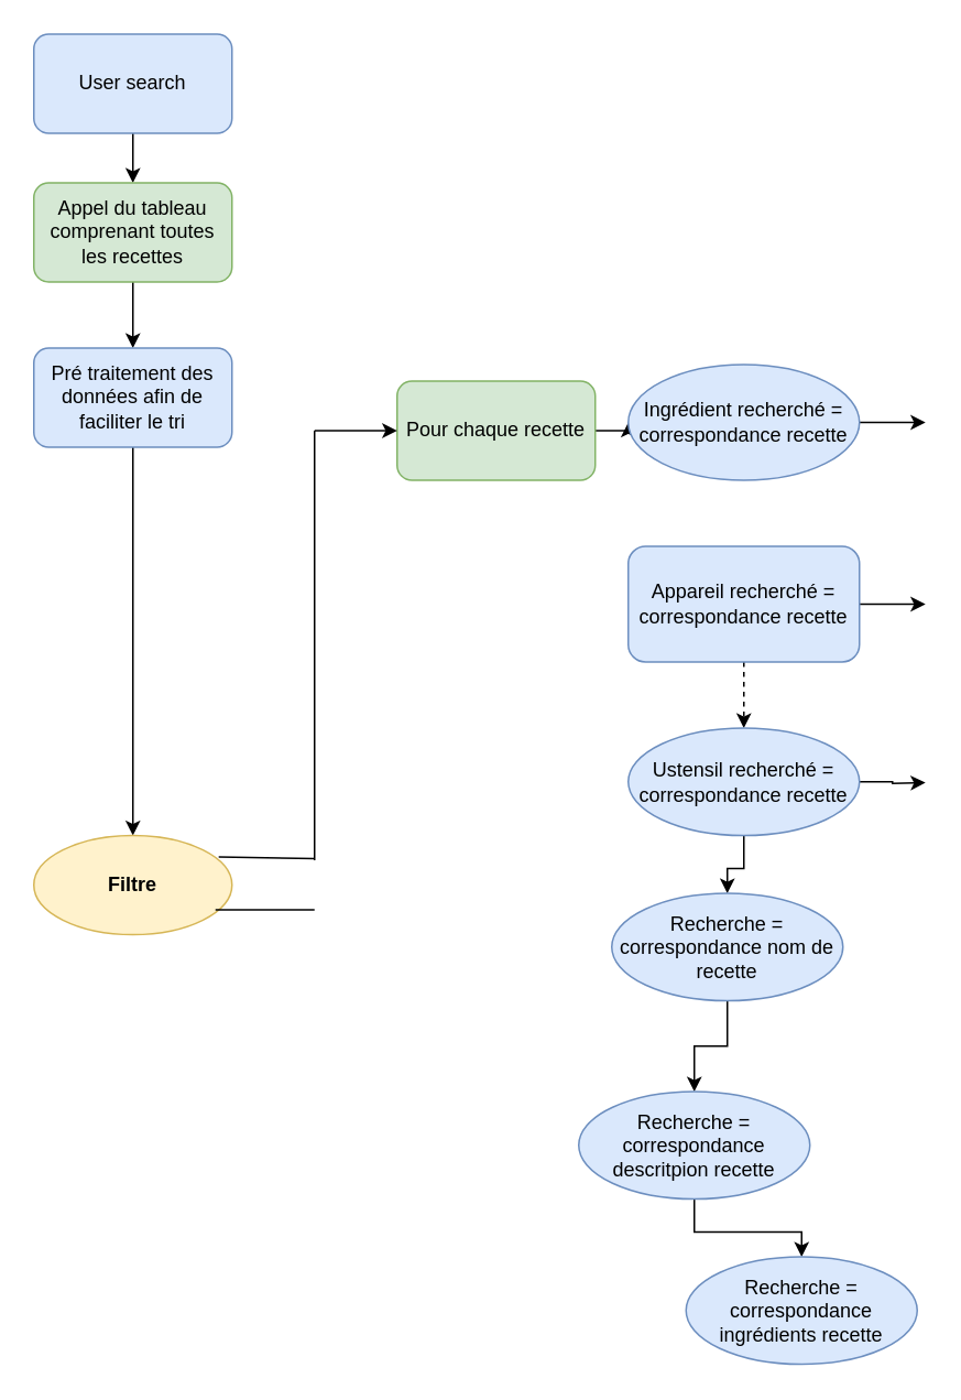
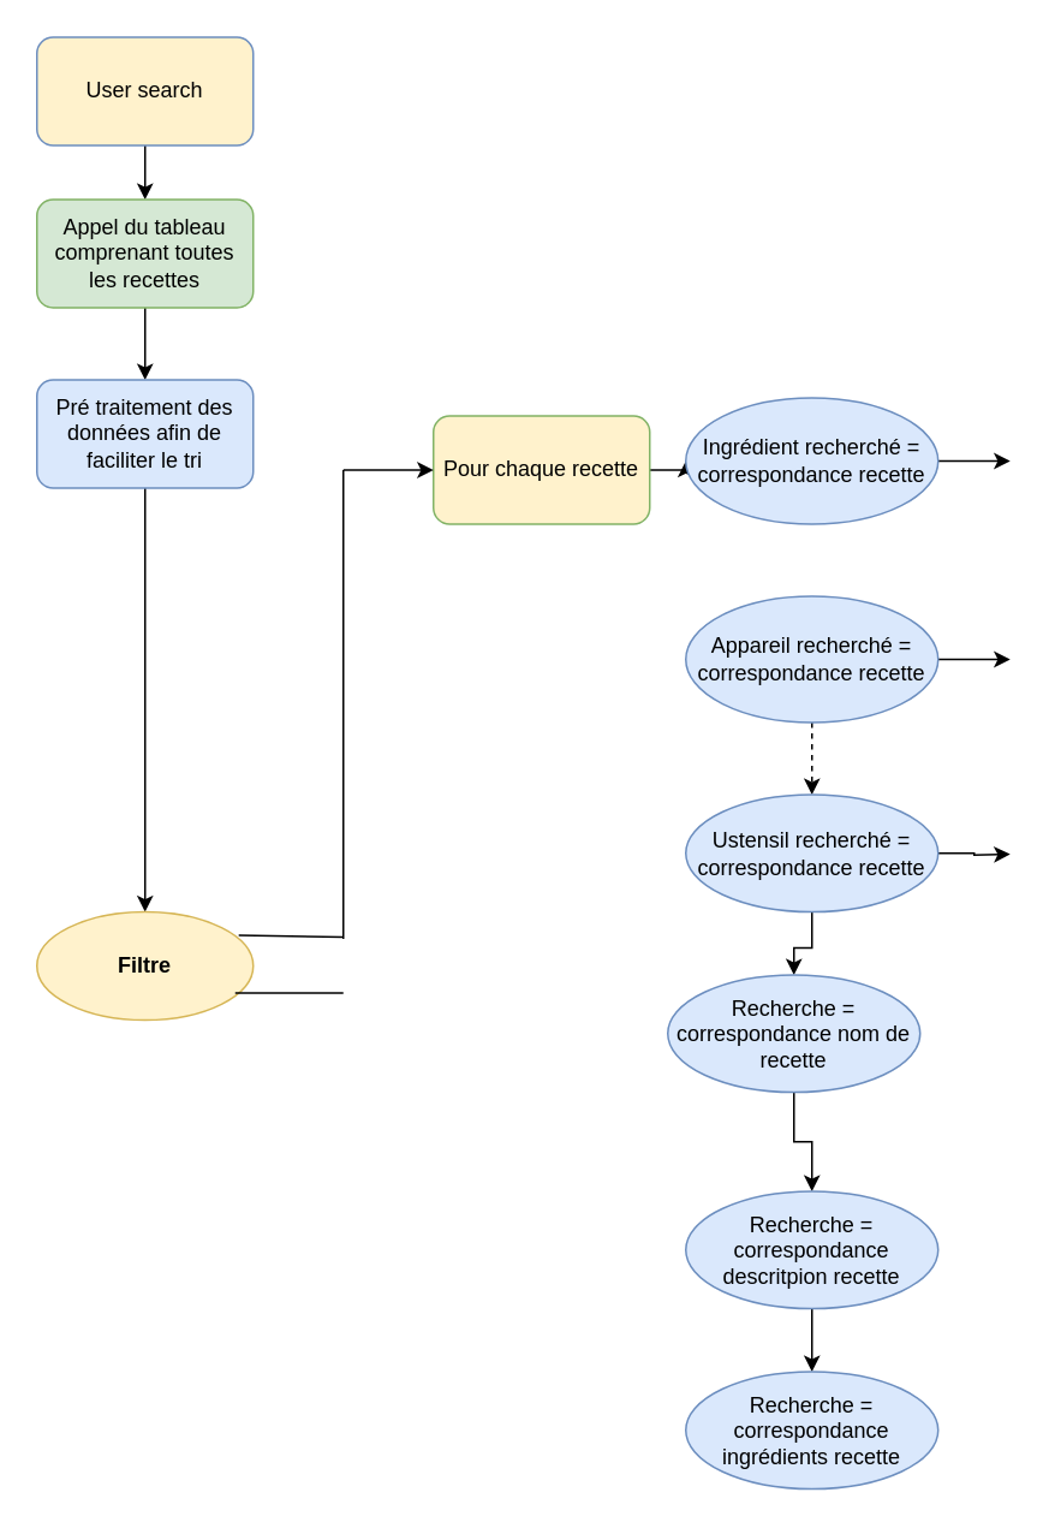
  <mxCell id="0" />
  <mxCell id="1" parent="0" />
  <mxCell id="2" value="" style="edgeStyle=orthogonalEdgeStyle;rounded=0;orthogonalLoop=1;jettySize=auto;html=1;" edge="1" parent="1" source="3" target="5"><mxGeometry relative="1" as="geometry" /></mxCell>
- <mxCell id="3" value="User search" style="rounded=1;whiteSpace=wrap;html=1;fillColor=#dae8fc;strokeColor=#6c8ebf;" vertex="1" parent="1"><mxGeometry x="20" y="20" width="120" height="60" as="geometry" /></mxCell>
+ <mxCell id="3" value="User search" style="rounded=1;whiteSpace=wrap;html=1;fillColor=#fff2cc;strokeColor=#6c8ebf;" vertex="1" parent="1"><mxGeometry x="20" y="20" width="120" height="60" as="geometry" /></mxCell>
  <mxCell id="4" value="" style="edgeStyle=orthogonalEdgeStyle;rounded=0;orthogonalLoop=1;jettySize=auto;html=1;" edge="1" parent="1" source="5" target="7"><mxGeometry relative="1" as="geometry" /></mxCell>
  <mxCell id="5" value="Appel du tableau comprenant toutes les recettes" style="whiteSpace=wrap;html=1;fillColor=#d5e8d4;strokeColor=#82b366;rounded=1;" vertex="1" parent="1"><mxGeometry x="20" y="110" width="120" height="60" as="geometry" /></mxCell>
  <mxCell id="6" value="" style="edgeStyle=orthogonalEdgeStyle;rounded=0;orthogonalLoop=1;jettySize=auto;html=1;" edge="1" parent="1" source="7" target="8"><mxGeometry relative="1" as="geometry" /></mxCell>
  <mxCell id="7" value="Pré traitement des données afin de faciliter le tri" style="whiteSpace=wrap;html=1;fillColor=#dae8fc;strokeColor=#6c8ebf;rounded=1;" vertex="1" parent="1"><mxGeometry x="20" y="210" width="120" height="60" as="geometry" /></mxCell>
  <mxCell id="8" value="&lt;b&gt;Filtre&lt;/b&gt;" style="ellipse;whiteSpace=wrap;html=1;fillColor=#fff2cc;strokeColor=#d6b656;rounded=1;" vertex="1" parent="1"><mxGeometry x="20" y="505" width="120" height="60" as="geometry" /></mxCell>
  <mxCell id="9" value="" style="edgeStyle=orthogonalEdgeStyle;rounded=0;orthogonalLoop=1;jettySize=auto;html=1;" edge="1" parent="1" source="10" target="15"><mxGeometry relative="1" as="geometry" /></mxCell>
- <mxCell id="10" value="Pour chaque recette" style="rounded=1;whiteSpace=wrap;html=1;fillColor=#d5e8d4;strokeColor=#82b366;" vertex="1" parent="1"><mxGeometry x="240" y="230" width="120" height="60" as="geometry" /></mxCell>
+ <mxCell id="10" value="Pour chaque recette" style="rounded=1;whiteSpace=wrap;html=1;fillColor=#fff2cc;strokeColor=#82b366;" vertex="1" parent="1"><mxGeometry x="240" y="230" width="120" height="60" as="geometry" /></mxCell>
  <mxCell id="11" value="" style="edgeStyle=orthogonalEdgeStyle;rounded=0;orthogonalLoop=1;jettySize=auto;html=1;dashed=1;" edge="1" parent="1" source="13" target="18"><mxGeometry relative="1" as="geometry" /></mxCell>
  <mxCell id="12" style="edgeStyle=orthogonalEdgeStyle;rounded=0;orthogonalLoop=1;jettySize=auto;html=1;exitX=1;exitY=0.5;exitDx=0;exitDy=0;" edge="1" parent="1" source="13"><mxGeometry relative="1" as="geometry"><mxPoint x="560" y="365" as="targetPoint" /></mxGeometry></mxCell>
- <mxCell id="13" value="&lt;span&gt;Appareil recherché =&lt;/span&gt;&lt;br&gt;&lt;span&gt;correspondance recette&lt;/span&gt;" style="whiteSpace=wrap;html=1;fillColor=#dae8fc;strokeColor=#6c8ebf;rounded=1;" vertex="1" parent="1"><mxGeometry x="380" y="330" width="140" height="70" as="geometry" /></mxCell>
+ <mxCell id="13" value="&lt;span&gt;Appareil recherché =&lt;/span&gt;&lt;br&gt;&lt;span&gt;correspondance recette&lt;/span&gt;" style="ellipse;whiteSpace=wrap;html=1;fillColor=#dae8fc;strokeColor=#6c8ebf;rounded=1;" vertex="1" parent="1"><mxGeometry x="380" y="330" width="140" height="70" as="geometry" /></mxCell>
  <mxCell id="14" style="edgeStyle=orthogonalEdgeStyle;rounded=0;orthogonalLoop=1;jettySize=auto;html=1;exitX=1;exitY=0.5;exitDx=0;exitDy=0;" edge="1" parent="1" source="15"><mxGeometry relative="1" as="geometry"><mxPoint x="560" y="255" as="targetPoint" /></mxGeometry></mxCell>
  <mxCell id="15" value="Ingrédient recherché =&lt;br&gt;correspondance recette" style="ellipse;whiteSpace=wrap;html=1;fillColor=#dae8fc;strokeColor=#6c8ebf;rounded=1;" vertex="1" parent="1"><mxGeometry x="380" y="220" width="140" height="70" as="geometry" /></mxCell>
  <mxCell id="16" style="edgeStyle=orthogonalEdgeStyle;rounded=0;orthogonalLoop=1;jettySize=auto;html=1;exitX=1;exitY=0.5;exitDx=0;exitDy=0;" edge="1" parent="1" source="18"><mxGeometry relative="1" as="geometry"><mxPoint x="560" y="473" as="targetPoint" /></mxGeometry></mxCell>
  <mxCell id="17" value="" style="edgeStyle=orthogonalEdgeStyle;rounded=0;orthogonalLoop=1;jettySize=auto;html=1;" edge="1" parent="1" source="18" target="23"><mxGeometry relative="1" as="geometry" /></mxCell>
  <mxCell id="18" value="&lt;span&gt;Ustensil recherché =&lt;/span&gt;&lt;br&gt;&lt;span&gt;correspondance recette&lt;/span&gt;" style="ellipse;whiteSpace=wrap;html=1;fillColor=#dae8fc;strokeColor=#6c8ebf;rounded=1;" vertex="1" parent="1"><mxGeometry x="380" y="440" width="140" height="65" as="geometry" /></mxCell>
  <mxCell id="19" value="" style="endArrow=none;html=1;rounded=0;exitX=0.933;exitY=0.217;exitDx=0;exitDy=0;exitPerimeter=0;" edge="1" parent="1" source="8"><mxGeometry width="50" height="50" relative="1" as="geometry"><mxPoint x="310" y="390" as="sourcePoint" /><mxPoint x="190" y="519" as="targetPoint" /></mxGeometry></mxCell>
  <mxCell id="20" value="" style="endArrow=none;html=1;rounded=0;" edge="1" parent="1"><mxGeometry width="50" height="50" relative="1" as="geometry"><mxPoint x="190" y="520" as="sourcePoint" /><mxPoint x="190" y="260" as="targetPoint" /></mxGeometry></mxCell>
  <mxCell id="21" value="" style="endArrow=classic;html=1;rounded=0;entryX=0;entryY=0.5;entryDx=0;entryDy=0;" edge="1" parent="1" target="10"><mxGeometry width="50" height="50" relative="1" as="geometry"><mxPoint x="190" y="260" as="sourcePoint" /><mxPoint x="360" y="340" as="targetPoint" /></mxGeometry></mxCell>
  <mxCell id="22" value="" style="edgeStyle=orthogonalEdgeStyle;rounded=0;orthogonalLoop=1;jettySize=auto;html=1;" edge="1" parent="1" source="23" target="25"><mxGeometry relative="1" as="geometry" /></mxCell>
  <mxCell id="23" value="Recherche =&lt;br&gt;&lt;span&gt;correspondance nom de recette&lt;/span&gt;" style="ellipse;whiteSpace=wrap;html=1;fillColor=#dae8fc;strokeColor=#6c8ebf;rounded=1;" vertex="1" parent="1"><mxGeometry x="370" y="540" width="140" height="65" as="geometry" /></mxCell>
  <mxCell id="24" value="" style="edgeStyle=orthogonalEdgeStyle;rounded=0;orthogonalLoop=1;jettySize=auto;html=1;" edge="1" parent="1" source="25" target="26"><mxGeometry relative="1" as="geometry" /></mxCell>
- <mxCell id="25" value="Recherche =&lt;br&gt;&lt;span&gt;correspondance descritpion recette&lt;/span&gt;" style="ellipse;whiteSpace=wrap;html=1;fillColor=#dae8fc;strokeColor=#6c8ebf;rounded=1;" vertex="1" parent="1"><mxGeometry x="350" y="660" width="140" height="65" as="geometry" /></mxCell>
- <mxCell id="26" value="Recherche =&lt;br&gt;&lt;span&gt;correspondance ingrédients recette&lt;/span&gt;" style="ellipse;whiteSpace=wrap;html=1;fillColor=#dae8fc;strokeColor=#6c8ebf;rounded=1;" vertex="1" parent="1"><mxGeometry x="415" y="760" width="140" height="65" as="geometry" /></mxCell>
+ <mxCell id="25" value="Recherche =&lt;br&gt;&lt;span&gt;correspondance descritpion recette&lt;/span&gt;" style="ellipse;whiteSpace=wrap;html=1;fillColor=#dae8fc;strokeColor=#6c8ebf;rounded=1;" vertex="1" parent="1"><mxGeometry x="380" y="660" width="140" height="65" as="geometry" /></mxCell>
+ <mxCell id="26" value="Recherche =&lt;br&gt;&lt;span&gt;correspondance ingrédients recette&lt;/span&gt;" style="ellipse;whiteSpace=wrap;html=1;fillColor=#dae8fc;strokeColor=#6c8ebf;rounded=1;" vertex="1" parent="1"><mxGeometry x="380" y="760" width="140" height="65" as="geometry" /></mxCell>
  <mxCell id="27" value="" style="endArrow=none;html=1;rounded=0;" edge="1" parent="1"><mxGeometry width="50" height="50" relative="1" as="geometry"><mxPoint x="130" y="550" as="sourcePoint" /><mxPoint x="190" y="550" as="targetPoint" /></mxGeometry></mxCell>
